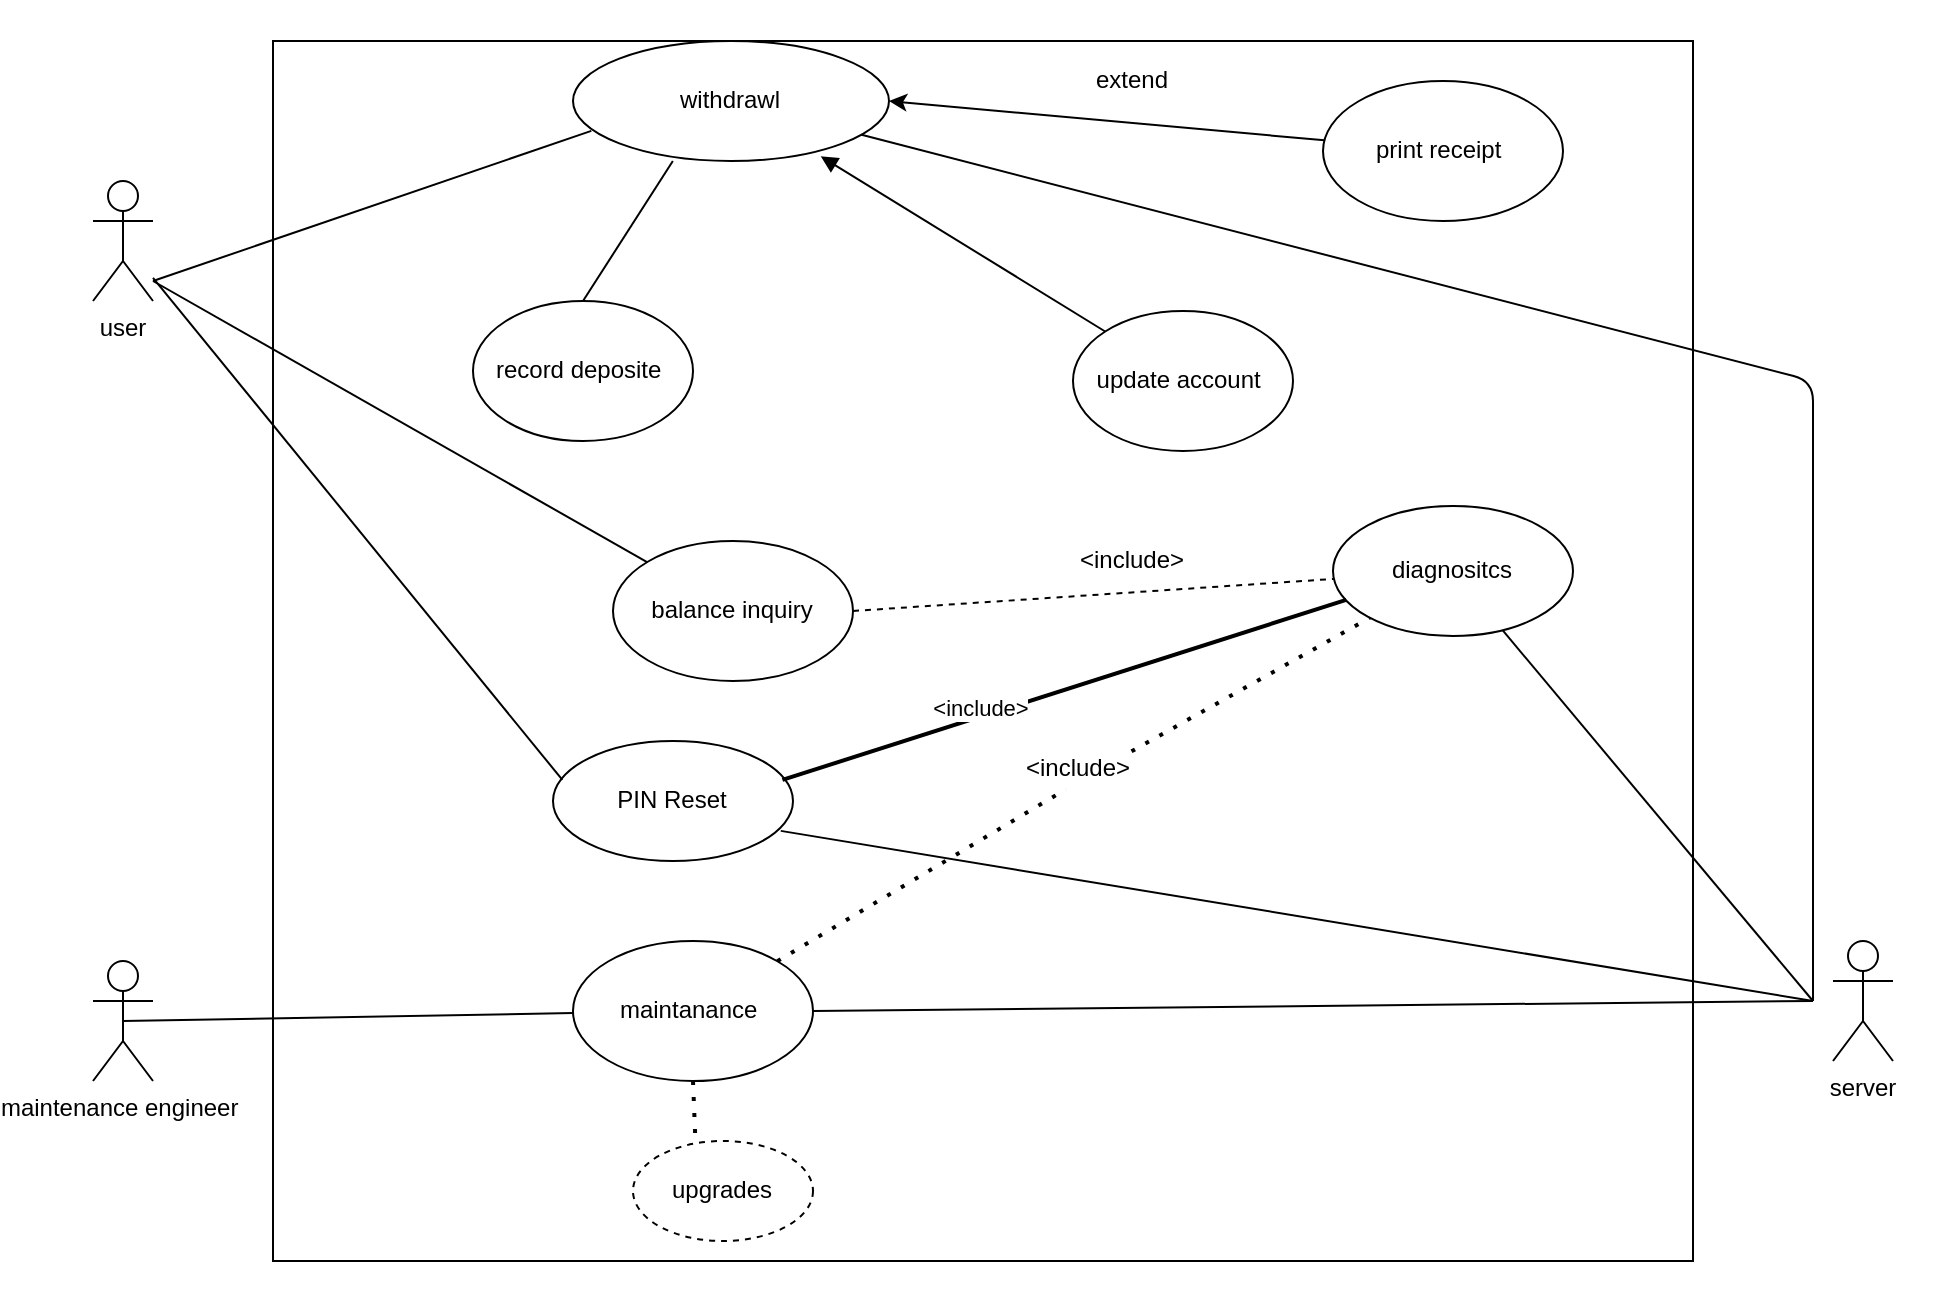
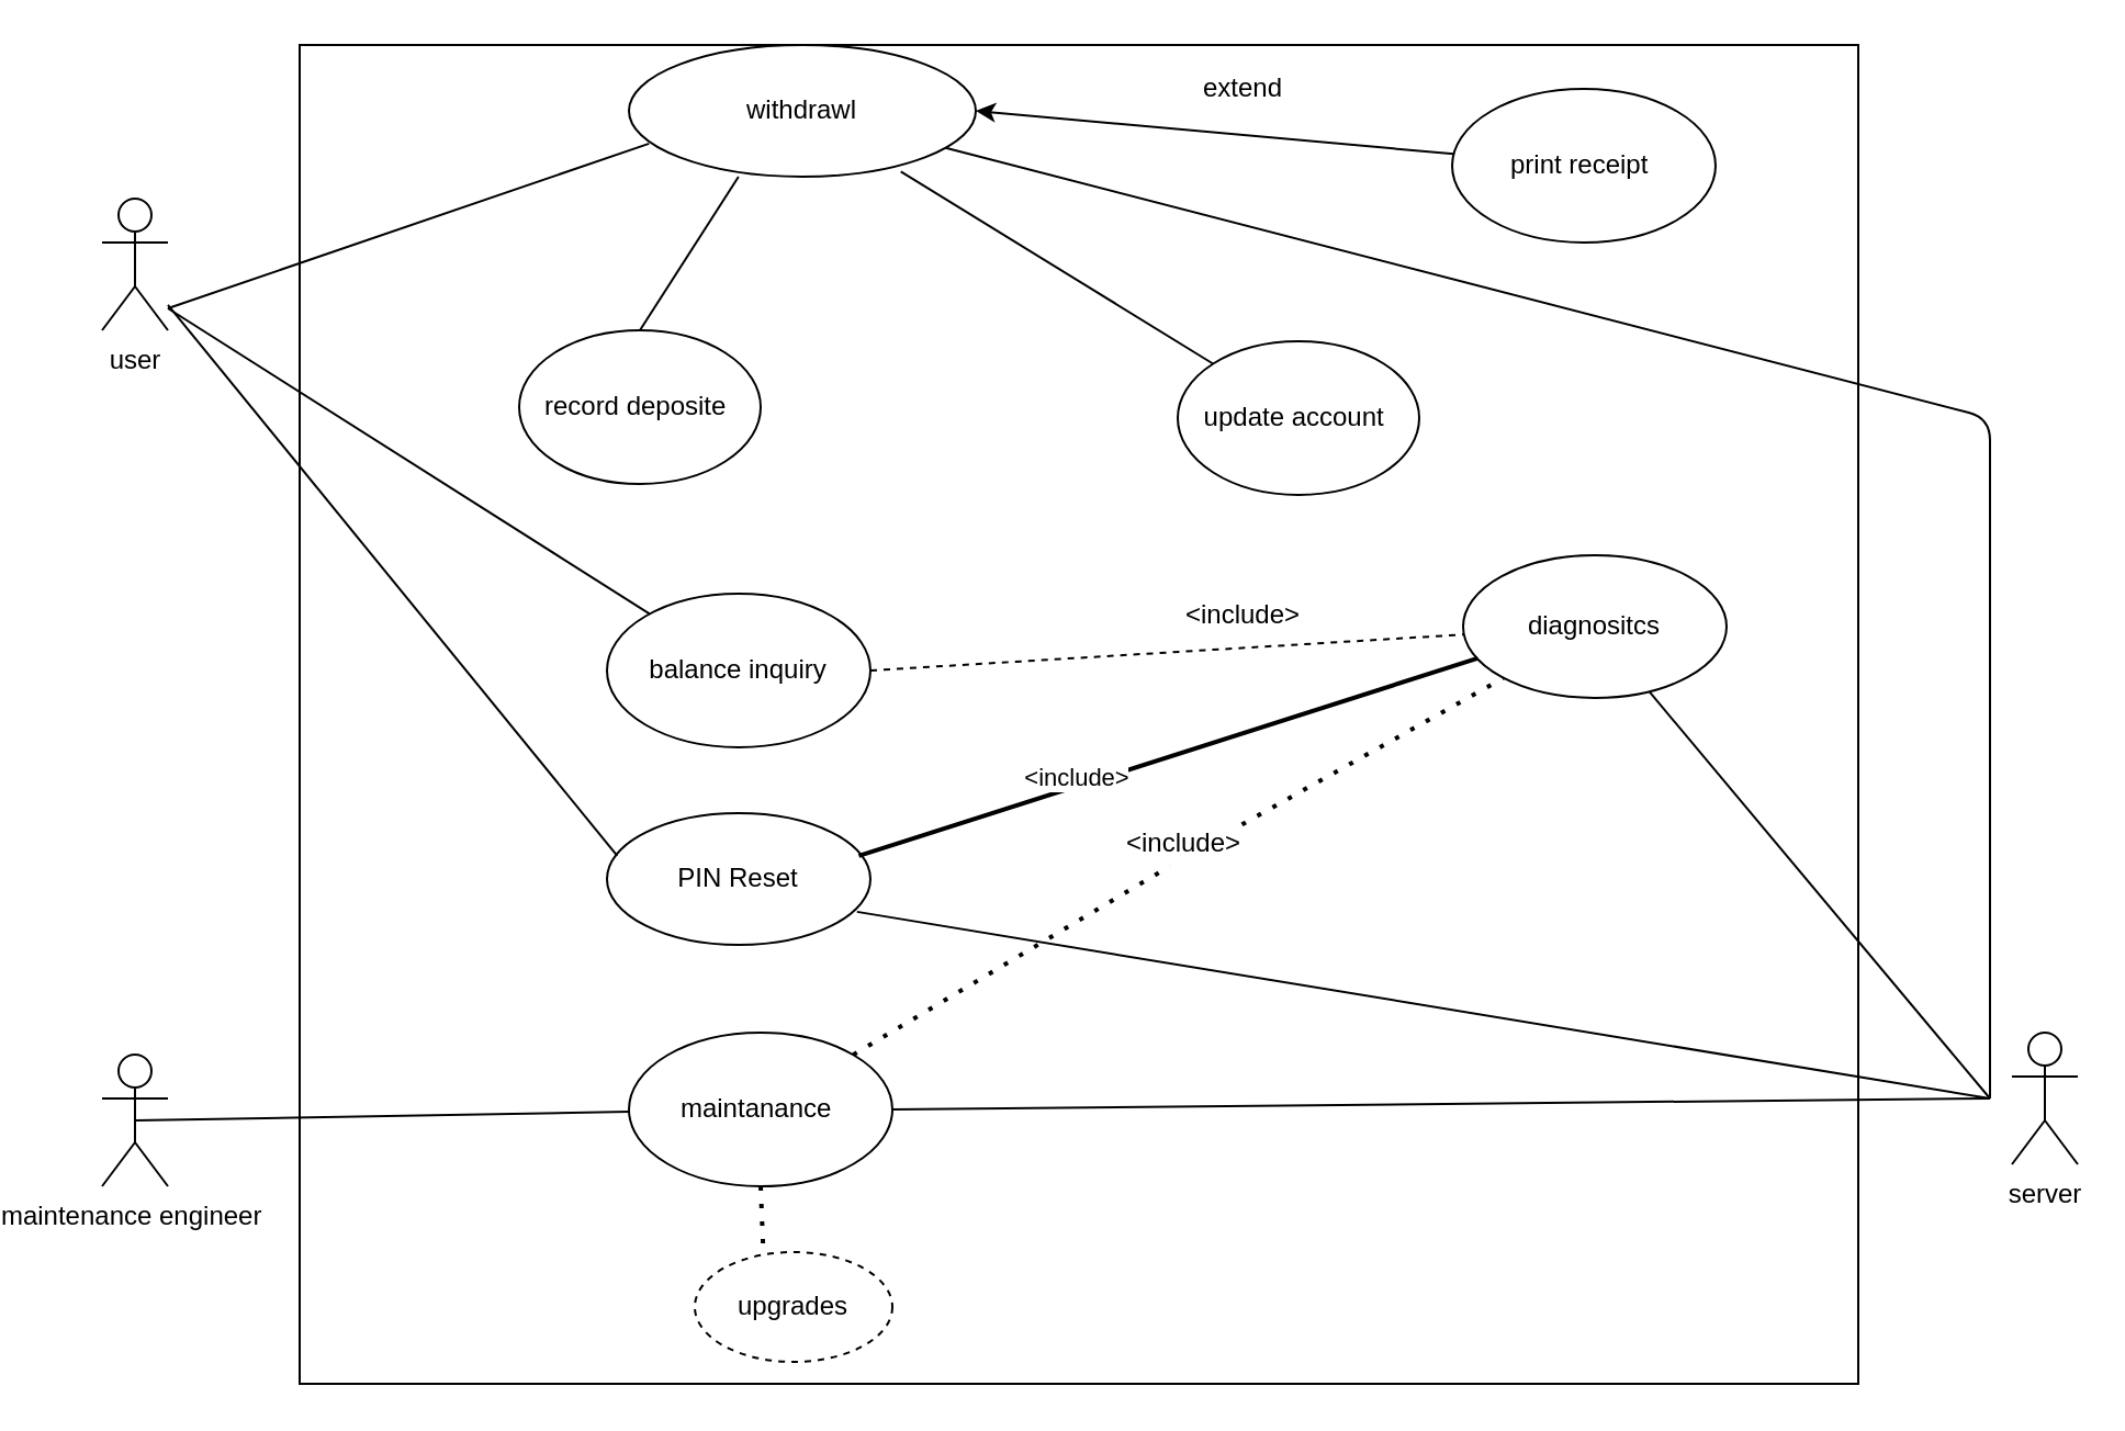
  <mxCell id="0" />
  <mxCell id="1" parent="0" />
  <mxCell id="2" value="user" style="shape=umlActor;verticalLabelPosition=bottom;verticalAlign=top;html=1;outlineConnect=0;" vertex="1" parent="1"><mxGeometry x="20" y="90" width="30" height="60" as="geometry" /></mxCell>
  <mxCell id="3" value="maintenance engineer&amp;nbsp;" style="shape=umlActor;verticalLabelPosition=bottom;verticalAlign=top;html=1;outlineConnect=0;" vertex="1" parent="1"><mxGeometry x="20" y="480" width="30" height="60" as="geometry" /></mxCell>
  <mxCell id="4" value="" style="rounded=0;whiteSpace=wrap;html=1;" vertex="1" parent="1"><mxGeometry x="110" y="20" width="710" height="610" as="geometry" /></mxCell>
  <mxCell id="5" value="withdrawl" style="ellipse;whiteSpace=wrap;html=1;" vertex="1" parent="1"><mxGeometry x="260" y="20" width="158" height="60" as="geometry" /></mxCell>
  <mxCell id="6" value="record deposite&amp;nbsp;" style="ellipse;whiteSpace=wrap;html=1;" vertex="1" parent="1"><mxGeometry x="210" y="150" width="110" height="70" as="geometry" /></mxCell>
  <mxCell id="7" value="update account&amp;nbsp;" style="ellipse;whiteSpace=wrap;html=1;" vertex="1" parent="1"><mxGeometry x="510" y="155" width="110" height="70" as="geometry" /></mxCell>
- <mxCell id="8" value="balance inquiry" style="ellipse;whiteSpace=wrap;html=1;" vertex="1" parent="1"><mxGeometry x="280" y="270" width="120" height="70" as="geometry" /></mxCell>
+ <mxCell id="8" value="balance inquiry" style="ellipse;whiteSpace=wrap;html=1;" vertex="1" parent="1"><mxGeometry x="250" y="270" width="120" height="70" as="geometry" /></mxCell>
  <mxCell id="9" value="PIN Reset" style="ellipse;whiteSpace=wrap;html=1;" vertex="1" parent="1"><mxGeometry x="250" y="370" width="120" height="60" as="geometry" /></mxCell>
  <mxCell id="10" value="maintanance&amp;nbsp;" style="ellipse;whiteSpace=wrap;html=1;" vertex="1" parent="1"><mxGeometry x="260" y="470" width="120" height="70" as="geometry" /></mxCell>
  <mxCell id="11" value="print receipt&amp;nbsp;" style="ellipse;whiteSpace=wrap;html=1;" vertex="1" parent="1"><mxGeometry x="635" y="40" width="120" height="70" as="geometry" /></mxCell>
  <mxCell id="12" value="diagnositcs" style="ellipse;whiteSpace=wrap;html=1;" vertex="1" parent="1"><mxGeometry x="640" y="252.5" width="120" height="65" as="geometry" /></mxCell>
  <mxCell id="13" value="" style="endArrow=none;html=1;entryX=0.039;entryY=0.324;entryDx=0;entryDy=0;entryPerimeter=0;" edge="1" parent="1" source="2" target="9"><mxGeometry width="50" height="50" relative="1" as="geometry"><mxPoint x="380" y="260" as="sourcePoint" /><mxPoint x="430" y="210" as="targetPoint" /></mxGeometry></mxCell>
  <mxCell id="14" value="" style="endArrow=none;html=1;" edge="1" parent="1" target="8"><mxGeometry width="50" height="50" relative="1" as="geometry"><mxPoint x="50" y="140" as="sourcePoint" /><mxPoint x="230" y="210" as="targetPoint" /></mxGeometry></mxCell>
  <mxCell id="15" value="" style="endArrow=none;html=1;entryX=0.058;entryY=0.749;entryDx=0;entryDy=0;entryPerimeter=0;" edge="1" parent="1" target="5"><mxGeometry width="50" height="50" relative="1" as="geometry"><mxPoint x="50" y="140" as="sourcePoint" /><mxPoint x="230" y="210" as="targetPoint" /></mxGeometry></mxCell>
  <mxCell id="16" value="server" style="shape=umlActor;verticalLabelPosition=bottom;verticalAlign=top;html=1;outlineConnect=0;" vertex="1" parent="1"><mxGeometry x="890" y="470" width="30" height="60" as="geometry" /></mxCell>
  <mxCell id="17" value="" style="endArrow=none;html=1;entryX=1;entryY=0.5;entryDx=0;entryDy=0;" edge="1" parent="1" target="10"><mxGeometry width="50" height="50" relative="1" as="geometry"><mxPoint x="880" y="500" as="sourcePoint" /><mxPoint x="540" y="340" as="targetPoint" /></mxGeometry></mxCell>
  <mxCell id="18" value="" style="endArrow=none;html=1;entryX=0.949;entryY=0.749;entryDx=0;entryDy=0;entryPerimeter=0;" edge="1" parent="1" target="9"><mxGeometry width="50" height="50" relative="1" as="geometry"><mxPoint x="880" y="500" as="sourcePoint" /><mxPoint x="980" y="340" as="targetPoint" /></mxGeometry></mxCell>
  <mxCell id="19" value="" style="endArrow=none;html=1;" edge="1" parent="1" target="12"><mxGeometry width="50" height="50" relative="1" as="geometry"><mxPoint x="880" y="500" as="sourcePoint" /><mxPoint x="870" y="360" as="targetPoint" /></mxGeometry></mxCell>
  <mxCell id="20" value="" style="endArrow=none;html=1;" edge="1" parent="1" target="5"><mxGeometry width="50" height="50" relative="1" as="geometry"><mxPoint x="880" y="500" as="sourcePoint" /><mxPoint x="880" y="70" as="targetPoint" /><Array as="points"><mxPoint x="880" y="190" /></Array></mxGeometry></mxCell>
- <mxCell id="21" value="" style="endArrow=block;html=1;exitX=0;exitY=0;exitDx=0;exitDy=0;entryX=0.784;entryY=0.961;entryDx=0;entryDy=0;entryPerimeter=0;" edge="1" parent="1" source="7" target="5"><mxGeometry width="50" height="50" relative="1" as="geometry"><mxPoint x="390" y="150" as="sourcePoint" /><mxPoint x="380" y="70" as="targetPoint" /></mxGeometry></mxCell>
+ <mxCell id="21" value="" style="endArrow=none;html=1;exitX=0;exitY=0;exitDx=0;exitDy=0;entryX=0.784;entryY=0.961;entryDx=0;entryDy=0;entryPerimeter=0;" edge="1" parent="1" source="7" target="5"><mxGeometry width="50" height="50" relative="1" as="geometry"><mxPoint x="390" y="150" as="sourcePoint" /><mxPoint x="380" y="70" as="targetPoint" /></mxGeometry></mxCell>
  <mxCell id="22" value="" style="endArrow=none;html=1;exitX=0.5;exitY=0;exitDx=0;exitDy=0;entryX=0.316;entryY=1;entryDx=0;entryDy=0;entryPerimeter=0;" edge="1" parent="1" source="6" target="5"><mxGeometry width="50" height="50" relative="1" as="geometry"><mxPoint x="390" y="150" as="sourcePoint" /><mxPoint x="440" y="100" as="targetPoint" /></mxGeometry></mxCell>
  <mxCell id="23" value="" style="endArrow=none;dashed=1;html=1;exitX=1;exitY=0.5;exitDx=0;exitDy=0;" edge="1" parent="1" source="8" target="12"><mxGeometry width="50" height="50" relative="1" as="geometry"><mxPoint x="630" y="250" as="sourcePoint" /><mxPoint x="680" y="200" as="targetPoint" /></mxGeometry></mxCell>
  <mxCell id="24" value="" style="endArrow=none;dashed=0;html=1;dashPattern=1 3;strokeWidth=2;exitX=0.956;exitY=0.324;exitDx=0;exitDy=0;exitPerimeter=0;entryX=0.055;entryY=0.722;entryDx=0;entryDy=0;entryPerimeter=0;" edge="1" parent="1" source="9" target="12"><mxGeometry width="50" height="50" relative="1" as="geometry"><mxPoint x="520" y="250" as="sourcePoint" /><mxPoint x="570" y="200" as="targetPoint" /></mxGeometry></mxCell>
  <mxCell id="25" value="&amp;lt;include&amp;gt;" style="edgeLabel;html=1;align=center;verticalAlign=middle;resizable=0;points=[];" vertex="1" connectable="0" parent="24"><mxGeometry x="-0.297" y="5" relative="1" as="geometry"><mxPoint x="1" as="offset" /></mxGeometry></mxCell>
  <mxCell id="26" value="" style="endArrow=none;dashed=1;html=1;dashPattern=1 3;strokeWidth=2;" edge="1" parent="1" target="12"><mxGeometry width="50" height="50" relative="1" as="geometry"><mxPoint x="539.25" y="375.183" as="sourcePoint" /><mxPoint x="570" y="450" as="targetPoint" /></mxGeometry></mxCell>
  <mxCell id="27" value="" style="endArrow=classic;html=1;entryX=1;entryY=0.5;entryDx=0;entryDy=0;" edge="1" parent="1" source="11" target="5"><mxGeometry width="50" height="50" relative="1" as="geometry"><mxPoint x="520" y="210" as="sourcePoint" /><mxPoint x="570" y="160" as="targetPoint" /></mxGeometry></mxCell>
  <mxCell id="28" value="extend" style="text;html=1;strokeColor=none;fillColor=none;align=center;verticalAlign=middle;whiteSpace=wrap;rounded=0;" vertex="1" parent="1"><mxGeometry x="520" y="30" width="40" height="20" as="geometry" /></mxCell>
  <mxCell id="29" value="" style="endArrow=none;dashed=1;html=1;dashPattern=1 3;strokeWidth=2;" edge="1" parent="1" source="10"><mxGeometry width="50" height="50" relative="1" as="geometry"><mxPoint x="362.68" y="480.4" as="sourcePoint" /><mxPoint x="506.5" y="394.111" as="targetPoint" /></mxGeometry></mxCell>
  <mxCell id="30" value="&amp;lt;include&amp;gt;" style="text;html=1;strokeColor=none;fillColor=none;align=center;verticalAlign=middle;whiteSpace=wrap;rounded=0;" vertex="1" parent="1"><mxGeometry x="520" y="270" width="40" height="20" as="geometry" /></mxCell>
  <mxCell id="31" value="&amp;lt;include&amp;gt;" style="text;html=1;strokeColor=none;fillColor=none;align=center;verticalAlign=middle;whiteSpace=wrap;rounded=0;" vertex="1" parent="1"><mxGeometry x="493" y="374" width="40" height="20" as="geometry" /></mxCell>
  <mxCell id="32" value="" style="endArrow=none;html=1;exitX=0.5;exitY=0.5;exitDx=0;exitDy=0;exitPerimeter=0;" edge="1" parent="1" source="3" target="10"><mxGeometry width="50" height="50" relative="1" as="geometry"><mxPoint x="170" y="450" as="sourcePoint" /><mxPoint x="220" y="400" as="targetPoint" /></mxGeometry></mxCell>
  <mxCell id="33" value="upgrades" style="ellipse;whiteSpace=wrap;html=1;dashed=1;" vertex="1" parent="1"><mxGeometry x="290" y="570" width="90" height="50" as="geometry" /></mxCell>
  <mxCell id="34" value="" style="endArrow=none;dashed=1;html=1;dashPattern=1 3;strokeWidth=2;exitX=0.5;exitY=1;exitDx=0;exitDy=0;entryX=0.347;entryY=0.009;entryDx=0;entryDy=0;entryPerimeter=0;" edge="1" parent="1" source="10" target="33"><mxGeometry width="50" height="50" relative="1" as="geometry"><mxPoint x="170" y="450" as="sourcePoint" /><mxPoint x="220" y="400" as="targetPoint" /></mxGeometry></mxCell>
